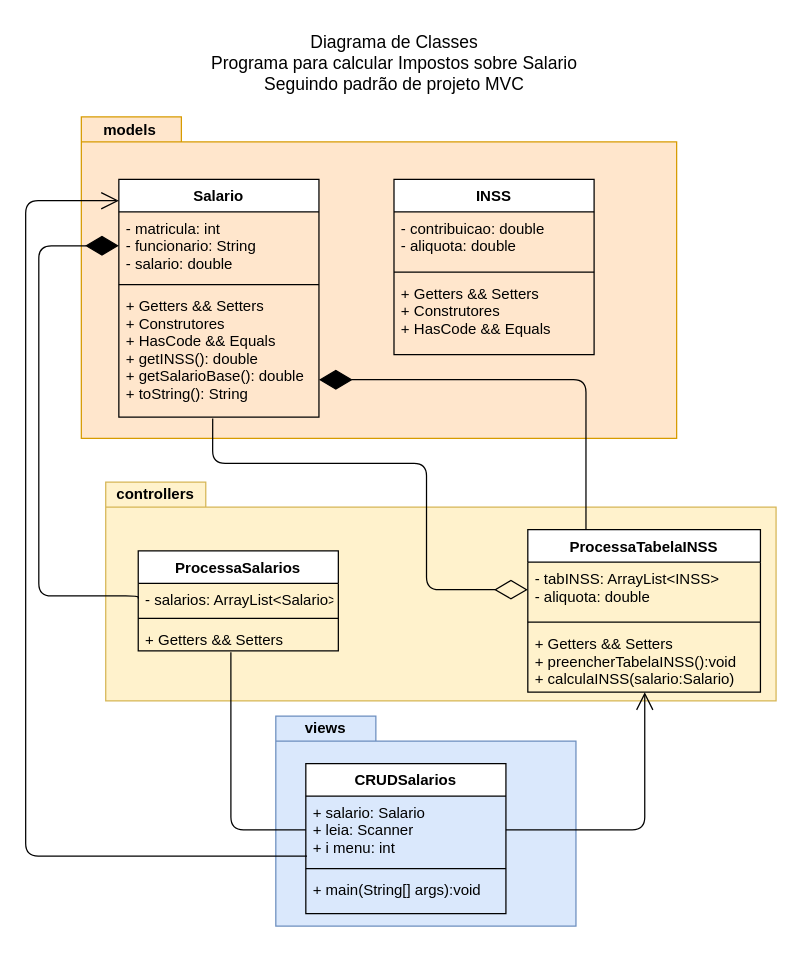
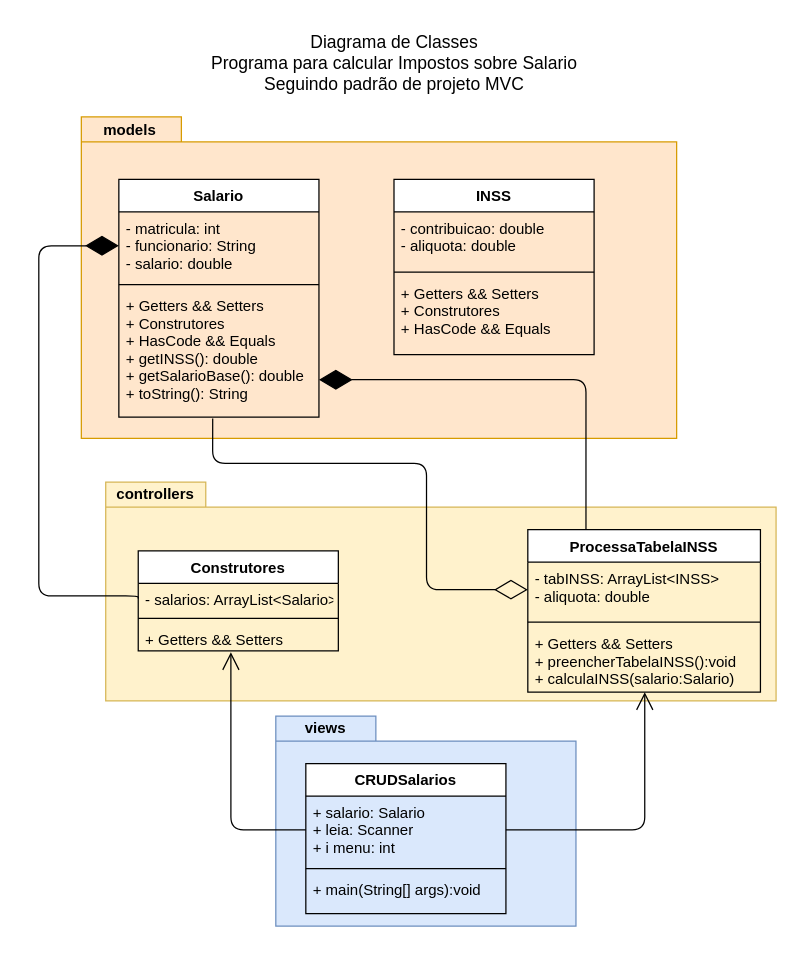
  <mxCell id="0" />
  <mxCell id="1" parent="0" />
  <mxCell id="2" value="" style="shape=folder;fontStyle=1;spacingTop=10;tabWidth=80;tabHeight=20;tabPosition=left;html=1;fillColor=#fff2cc;strokeColor=#d6b656;" parent="1" vertex="1"><mxGeometry x="84" y="385" width="536" height="175" as="geometry" /></mxCell>
  <mxCell id="3" value="controllers" style="text;align=center;fontStyle=1;verticalAlign=middle;spacingLeft=3;spacingRight=3;strokeColor=none;rotatable=0;points=[[0,0.5],[1,0.5]];portConstraint=eastwest;" parent="1" vertex="1"><mxGeometry x="84" y="381" width="80" height="26" as="geometry" /></mxCell>
  <mxCell id="4" value="" style="shape=folder;fontStyle=1;spacingTop=10;tabWidth=80;tabHeight=20;tabPosition=left;html=1;fillColor=#ffe6cc;strokeColor=#d79b00;" parent="1" vertex="1"><mxGeometry x="64.5" y="93" width="476" height="257" as="geometry" /></mxCell>
  <mxCell id="5" value="Diagrama de Classes&lt;br style=&quot;font-size: 14px;&quot;&gt;Programa para calcular Impostos sobre Salario&lt;br style=&quot;font-size: 14px;&quot;&gt;Seguindo padrão de projeto MVC" style="text;html=1;strokeColor=none;fillColor=none;align=center;verticalAlign=middle;whiteSpace=wrap;rounded=0;fontSize=14;" parent="1" vertex="1"><mxGeometry x="140" y="20" width="350" height="60" as="geometry" /></mxCell>
  <mxCell id="6" value="Salario" style="swimlane;fontStyle=1;align=center;verticalAlign=top;childLayout=stackLayout;horizontal=1;startSize=26;horizontalStack=0;resizeParent=1;resizeParentMax=0;resizeLast=0;collapsible=1;marginBottom=0;" parent="1" vertex="1"><mxGeometry x="94.5" y="143" width="160" height="190" as="geometry" /></mxCell>
  <mxCell id="7" value="- matricula: int&#10;- funcionario: String&#10;- salario: double" style="text;align=left;verticalAlign=top;spacingLeft=4;spacingRight=4;overflow=hidden;rotatable=0;points=[[0,0.5],[1,0.5]];portConstraint=eastwest;" parent="6" vertex="1"><mxGeometry y="26" width="160" height="54" as="geometry" /></mxCell>
  <mxCell id="8" value="" style="line;strokeWidth=1;fillColor=none;align=left;verticalAlign=middle;spacingTop=-1;spacingLeft=3;spacingRight=3;rotatable=0;labelPosition=right;points=[];portConstraint=eastwest;" parent="6" vertex="1"><mxGeometry y="80" width="160" height="8" as="geometry" /></mxCell>
  <mxCell id="9" value="+ Getters &amp;&amp; Setters&#10;+ Construtores&#10;+ HasCode &amp;&amp; Equals&#10;+ getINSS(): double&#10;+ getSalarioBase(): double&#10;+ toString(): String" style="text;strokeColor=none;fillColor=none;align=left;verticalAlign=top;spacingLeft=4;spacingRight=4;overflow=hidden;rotatable=0;points=[[0,0.5],[1,0.5]];portConstraint=eastwest;" parent="6" vertex="1"><mxGeometry y="88" width="160" height="102" as="geometry" /></mxCell>
  <mxCell id="10" value="models" style="text;align=center;fontStyle=1;verticalAlign=middle;spacingLeft=3;spacingRight=3;strokeColor=none;rotatable=0;points=[[0,0.5],[1,0.5]];portConstraint=eastwest;" parent="1" vertex="1"><mxGeometry x="63.5" y="90" width="80" height="26" as="geometry" /></mxCell>
  <mxCell id="11" value="INSS" style="swimlane;fontStyle=1;align=center;verticalAlign=top;childLayout=stackLayout;horizontal=1;startSize=26;horizontalStack=0;resizeParent=1;resizeParentMax=0;resizeLast=0;collapsible=1;marginBottom=0;" parent="1" vertex="1"><mxGeometry x="314.5" y="143" width="160" height="140" as="geometry" /></mxCell>
  <mxCell id="12" value="- contribuicao: double&#10;- aliquota: double" style="text;strokeColor=none;fillColor=none;align=left;verticalAlign=top;spacingLeft=4;spacingRight=4;overflow=hidden;rotatable=0;points=[[0,0.5],[1,0.5]];portConstraint=eastwest;" parent="11" vertex="1"><mxGeometry y="26" width="160" height="44" as="geometry" /></mxCell>
  <mxCell id="13" value="" style="line;strokeWidth=1;fillColor=none;align=left;verticalAlign=middle;spacingTop=-1;spacingLeft=3;spacingRight=3;rotatable=0;labelPosition=right;points=[];portConstraint=eastwest;" parent="11" vertex="1"><mxGeometry y="70" width="160" height="8" as="geometry" /></mxCell>
  <mxCell id="14" value="+ Getters &amp;&amp; Setters&#10;+ Construtores&#10;+ HasCode &amp;&amp; Equals" style="text;strokeColor=none;fillColor=none;align=left;verticalAlign=top;spacingLeft=4;spacingRight=4;overflow=hidden;rotatable=0;points=[[0,0.5],[1,0.5]];portConstraint=eastwest;" parent="11" vertex="1"><mxGeometry y="78" width="160" height="62" as="geometry" /></mxCell>
  <mxCell id="15" value="" style="shape=folder;fontStyle=1;spacingTop=10;tabWidth=80;tabHeight=20;tabPosition=left;html=1;fillColor=#dae8fc;strokeColor=#6c8ebf;" parent="1" vertex="1"><mxGeometry x="220" y="572" width="240" height="168" as="geometry" /></mxCell>
- <mxCell id="16" value="ProcessaSalarios" style="swimlane;fontStyle=1;align=center;verticalAlign=top;childLayout=stackLayout;horizontal=1;startSize=26;horizontalStack=0;resizeParent=1;resizeParentMax=0;resizeLast=0;collapsible=1;marginBottom=0;" parent="1" vertex="1"><mxGeometry x="110" y="440" width="160" height="80" as="geometry" /></mxCell>
+ <mxCell id="16" value="Construtores" style="swimlane;fontStyle=1;align=center;verticalAlign=top;childLayout=stackLayout;horizontal=1;startSize=26;horizontalStack=0;resizeParent=1;resizeParentMax=0;resizeLast=0;collapsible=1;marginBottom=0;" parent="1" vertex="1"><mxGeometry x="110" y="440" width="160" height="80" as="geometry" /></mxCell>
  <mxCell id="17" value="- salarios: ArrayList&lt;Salario&gt;" style="text;strokeColor=none;fillColor=none;align=left;verticalAlign=top;spacingLeft=4;spacingRight=4;overflow=hidden;rotatable=0;points=[[0,0.5],[1,0.5]];portConstraint=eastwest;" parent="16" vertex="1"><mxGeometry y="26" width="160" height="24" as="geometry" /></mxCell>
  <mxCell id="18" value="" style="line;strokeWidth=1;fillColor=none;align=left;verticalAlign=middle;spacingTop=-1;spacingLeft=3;spacingRight=3;rotatable=0;labelPosition=right;points=[];portConstraint=eastwest;" parent="16" vertex="1"><mxGeometry y="50" width="160" height="8" as="geometry" /></mxCell>
  <mxCell id="19" value="+ Getters &amp;&amp; Setters" style="text;strokeColor=none;fillColor=none;align=left;verticalAlign=top;spacingLeft=4;spacingRight=4;overflow=hidden;rotatable=0;points=[[0,0.5],[1,0.5]];portConstraint=eastwest;" parent="16" vertex="1"><mxGeometry y="58" width="160" height="22" as="geometry" /></mxCell>
  <mxCell id="20" value="views" style="text;align=center;fontStyle=1;verticalAlign=middle;spacingLeft=3;spacingRight=3;strokeColor=none;rotatable=0;points=[[0,0.5],[1,0.5]];portConstraint=eastwest;" parent="1" vertex="1"><mxGeometry x="220" y="568" width="80" height="26" as="geometry" /></mxCell>
  <mxCell id="21" value="ProcessaTabelaINSS" style="swimlane;fontStyle=1;align=center;verticalAlign=top;childLayout=stackLayout;horizontal=1;startSize=26;horizontalStack=0;resizeParent=1;resizeParentMax=0;resizeLast=0;collapsible=1;marginBottom=0;" parent="1" vertex="1"><mxGeometry x="421.5" y="423" width="186" height="130" as="geometry" /></mxCell>
  <mxCell id="22" value="- tabINSS: ArrayList&lt;INSS&gt;&#10;- aliquota: double" style="text;strokeColor=none;fillColor=none;align=left;verticalAlign=top;spacingLeft=4;spacingRight=4;overflow=hidden;rotatable=0;points=[[0,0.5],[1,0.5]];portConstraint=eastwest;" parent="21" vertex="1"><mxGeometry y="26" width="186" height="44" as="geometry" /></mxCell>
  <mxCell id="23" value="" style="line;strokeWidth=1;fillColor=none;align=left;verticalAlign=middle;spacingTop=-1;spacingLeft=3;spacingRight=3;rotatable=0;labelPosition=right;points=[];portConstraint=eastwest;" parent="21" vertex="1"><mxGeometry y="70" width="186" height="8" as="geometry" /></mxCell>
  <mxCell id="24" value="+ Getters &amp;&amp; Setters&#10;+ preencherTabelaINSS():void&#10;+ calculaINSS(salario:Salario)" style="text;strokeColor=none;fillColor=none;align=left;verticalAlign=top;spacingLeft=4;spacingRight=4;overflow=hidden;rotatable=0;points=[[0,0.5],[1,0.5]];portConstraint=eastwest;" parent="21" vertex="1"><mxGeometry y="78" width="186" height="52" as="geometry" /></mxCell>
  <mxCell id="25" value="" style="endArrow=diamondThin;endFill=1;endSize=24;html=1;exitX=0.25;exitY=0;exitDx=0;exitDy=0;edgeStyle=orthogonalEdgeStyle;entryX=1;entryY=0.707;entryDx=0;entryDy=0;entryPerimeter=0;" parent="1" source="21" target="9" edge="1"><mxGeometry width="160" relative="1" as="geometry"><mxPoint x="524.5" y="433" as="sourcePoint" /><mxPoint x="484.5" y="201" as="targetPoint" /></mxGeometry></mxCell>
  <mxCell id="26" value="" style="endArrow=diamondThin;endFill=0;endSize=24;html=1;exitX=0.469;exitY=1.012;exitDx=0;exitDy=0;exitPerimeter=0;entryX=0;entryY=0.5;entryDx=0;entryDy=0;edgeStyle=orthogonalEdgeStyle;" parent="1" source="9" target="22" edge="1"><mxGeometry width="160" relative="1" as="geometry"><mxPoint x="200.5" y="350" as="sourcePoint" /><mxPoint x="360.5" y="350" as="targetPoint" /><Array as="points"><mxPoint x="169.5" y="370" /><mxPoint x="340.5" y="370" /><mxPoint x="340.5" y="471" /></Array></mxGeometry></mxCell>
  <mxCell id="27" value="" style="endArrow=diamondThin;endFill=1;endSize=24;html=1;exitX=0;exitY=0.5;exitDx=0;exitDy=0;edgeStyle=orthogonalEdgeStyle;entryX=0;entryY=0.5;entryDx=0;entryDy=0;" parent="1" source="17" target="7" edge="1"><mxGeometry width="160" relative="1" as="geometry"><mxPoint x="478" y="433" as="sourcePoint" /><mxPoint x="264.5" y="298.974" as="targetPoint" /><Array as="points"><mxPoint x="30.5" y="476" /><mxPoint x="30.5" y="196" /></Array></mxGeometry></mxCell>
  <mxCell id="28" value="CRUDSalarios" style="swimlane;fontStyle=1;align=center;verticalAlign=top;childLayout=stackLayout;horizontal=1;startSize=26;horizontalStack=0;resizeParent=1;resizeParentMax=0;resizeLast=0;collapsible=1;marginBottom=0;" parent="1" vertex="1"><mxGeometry x="244" y="610" width="160" height="120" as="geometry" /></mxCell>
  <mxCell id="29" value="+ salario: Salario&#10;+ leia: Scanner&#10;+ i menu: int" style="text;strokeColor=none;fillColor=none;align=left;verticalAlign=top;spacingLeft=4;spacingRight=4;overflow=hidden;rotatable=0;points=[[0,0.5],[1,0.5]];portConstraint=eastwest;" parent="28" vertex="1"><mxGeometry y="26" width="160" height="54" as="geometry" /></mxCell>
  <mxCell id="30" value="" style="line;strokeWidth=1;fillColor=none;align=left;verticalAlign=middle;spacingTop=-1;spacingLeft=3;spacingRight=3;rotatable=0;labelPosition=right;points=[];portConstraint=eastwest;" parent="28" vertex="1"><mxGeometry y="80" width="160" height="8" as="geometry" /></mxCell>
  <mxCell id="31" value="+ main(String[] args):void" style="text;strokeColor=none;fillColor=none;align=left;verticalAlign=top;spacingLeft=4;spacingRight=4;overflow=hidden;rotatable=0;points=[[0,0.5],[1,0.5]];portConstraint=eastwest;" parent="28" vertex="1"><mxGeometry y="88" width="160" height="32" as="geometry" /></mxCell>
- <mxCell id="32" value="" style="endArrow=none;endFill=1;endSize=12;html=1;exitX=0;exitY=0.5;exitDx=0;exitDy=0;entryX=0.463;entryY=1.045;entryDx=0;entryDy=0;entryPerimeter=0;edgeStyle=orthogonalEdgeStyle;" parent="1" source="29" target="19" edge="1"><mxGeometry width="160" relative="1" as="geometry"><mxPoint x="140" y="660" as="sourcePoint" /><mxPoint x="100" y="640" as="targetPoint" /></mxGeometry></mxCell>
+ <mxCell id="32" value="" style="endArrow=open;endFill=1;endSize=12;html=1;exitX=0;exitY=0.5;exitDx=0;exitDy=0;entryX=0.463;entryY=1.045;entryDx=0;entryDy=0;entryPerimeter=0;edgeStyle=orthogonalEdgeStyle;" parent="1" source="29" target="19" edge="1"><mxGeometry width="160" relative="1" as="geometry"><mxPoint x="140" y="660" as="sourcePoint" /><mxPoint x="100" y="640" as="targetPoint" /></mxGeometry></mxCell>
  <mxCell id="33" value="" style="endArrow=open;endFill=1;endSize=12;html=1;exitX=1;exitY=0.5;exitDx=0;exitDy=0;edgeStyle=orthogonalEdgeStyle;" parent="1" source="29" target="24" edge="1"><mxGeometry width="160" relative="1" as="geometry"><mxPoint x="250" y="663" as="sourcePoint" /><mxPoint x="194.08" y="530.99" as="targetPoint" /><Array as="points"><mxPoint x="515" y="663" /></Array></mxGeometry></mxCell>
- <mxCell id="34" value="" style="endArrow=open;endFill=1;endSize=12;html=1;exitX=0.006;exitY=0.889;exitDx=0;exitDy=0;exitPerimeter=0;edgeStyle=orthogonalEdgeStyle;" parent="1" source="29" target="6" edge="1"><mxGeometry width="160" relative="1" as="geometry"><mxPoint x="250" y="663" as="sourcePoint" /><mxPoint x="194.08" y="530.99" as="targetPoint" /><Array as="points"><mxPoint x="20" y="684" /><mxPoint x="20" y="160" /></Array></mxGeometry></mxCell>
